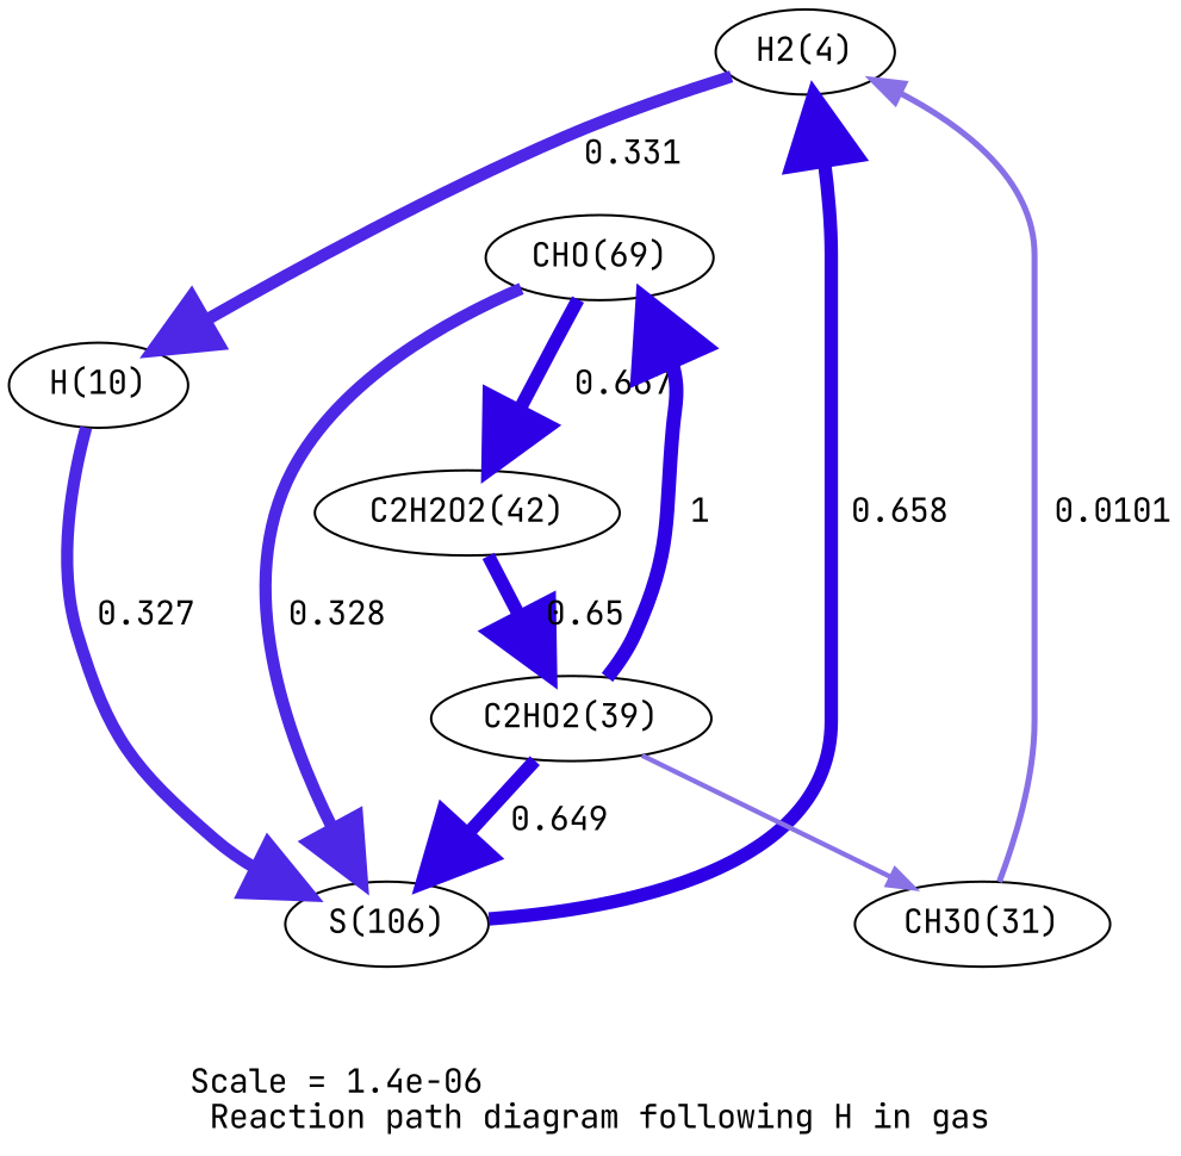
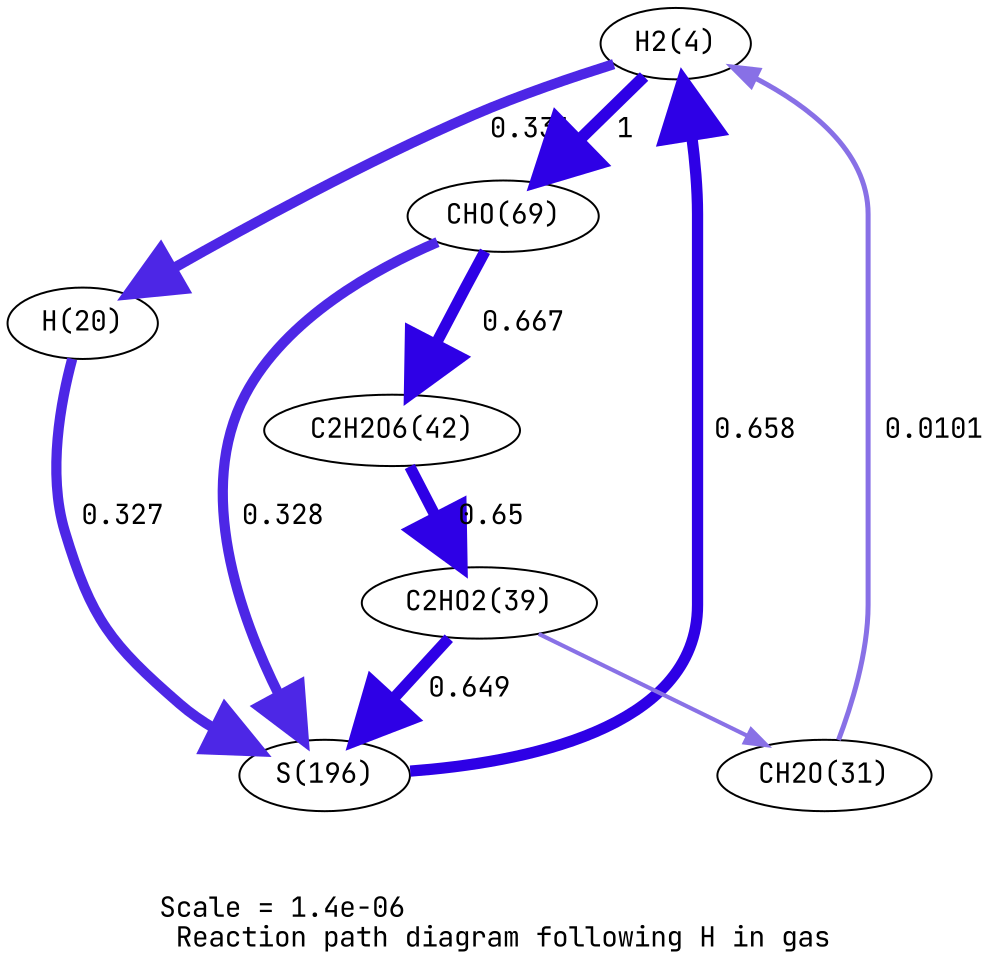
  digraph {
    fontname="JetBrains Mono"
    label="Scale = 1.4e-06\l Reaction path diagram following H in gas"
    node [fontname="JetBrains Mono"]
    edge [arrowsize=2.58 color="0.7, 1.15, 0.9" fontname="JetBrains Mono" penwidth=5.16]
    n1 [label="H2(4)"]
-   n2 [label="H(10)"]
+   n2 [label="H(20)"]
    n3 [label="CHO(69)"]
-   n4 [label="S(106)"]
-   n5 [label="C2H2O2(42)"]
+   n4 [label="S(196)"]
+   n5 [label="C2H2O6(42)"]
    n6 [label="C2HO2(39)"]
-   n7 [label="CH3O(31)"]
+   n7 [label="CH2O(31)"]
    n1 -> n2 [color="0.7, 0.831, 0.9" label=" 0.331" penwidth=5.17]
-   n6 -> n3 [arrowsize=3 color="0.7, 1.5, 0.9" label=" 1" penwidth=6]
+   n1 -> n3 [arrowsize=3 color="0.7, 1.5, 0.9" label=" 1" penwidth=6]
    n2 -> n4 [color="0.7, 0.827, 0.9" label=" 0.327"]
    n3 -> n4 [color="0.7, 0.828, 0.9" label=" 0.328"]
    n3 -> n5 [arrowsize=2.85 color="0.7, 1.17, 0.9" label=" 0.667" penwidth=5.69]
    n4 -> n1 [arrowsize=2.84 color="0.7, 1.16, 0.9" label=" 0.658" penwidth=5.68]
    n5 -> n6 [arrowsize=2.84 label=" 0.65" penwidth=5.67]
    n6 -> n4 [arrowsize=2.84 label=" 0.649" penwidth=5.67]
    n6 -> n7 [arrowsize=1.04 color="0.7, 0.506, 0.9" penwidth=2.08]
    n7 -> n1 [arrowsize=1.26 color="0.7, 0.51, 0.9" label=" 0.0101" penwidth=2.53]
  }
